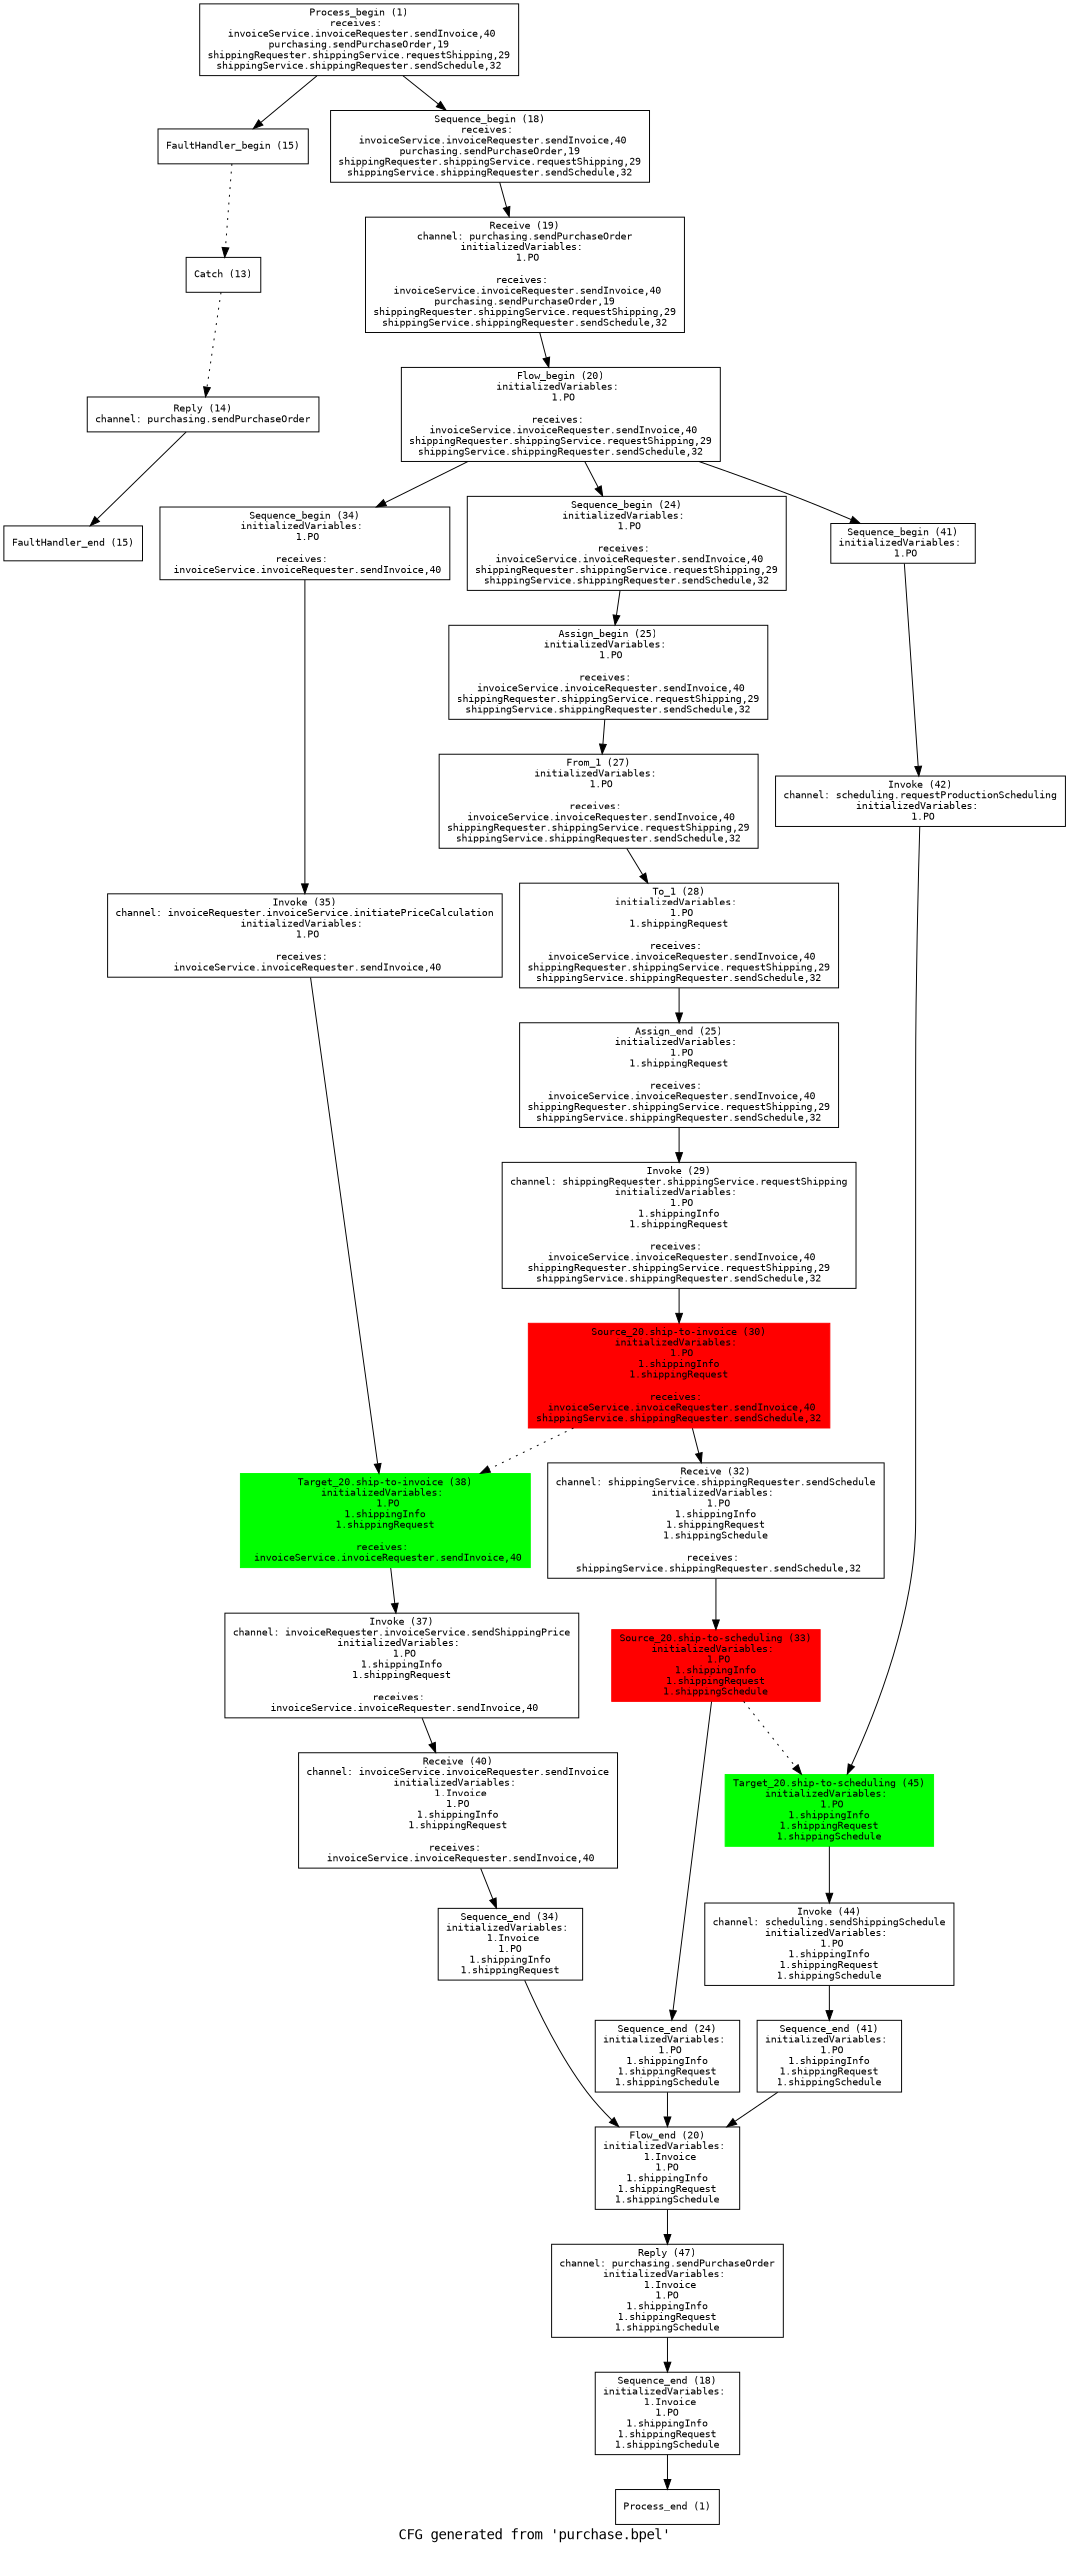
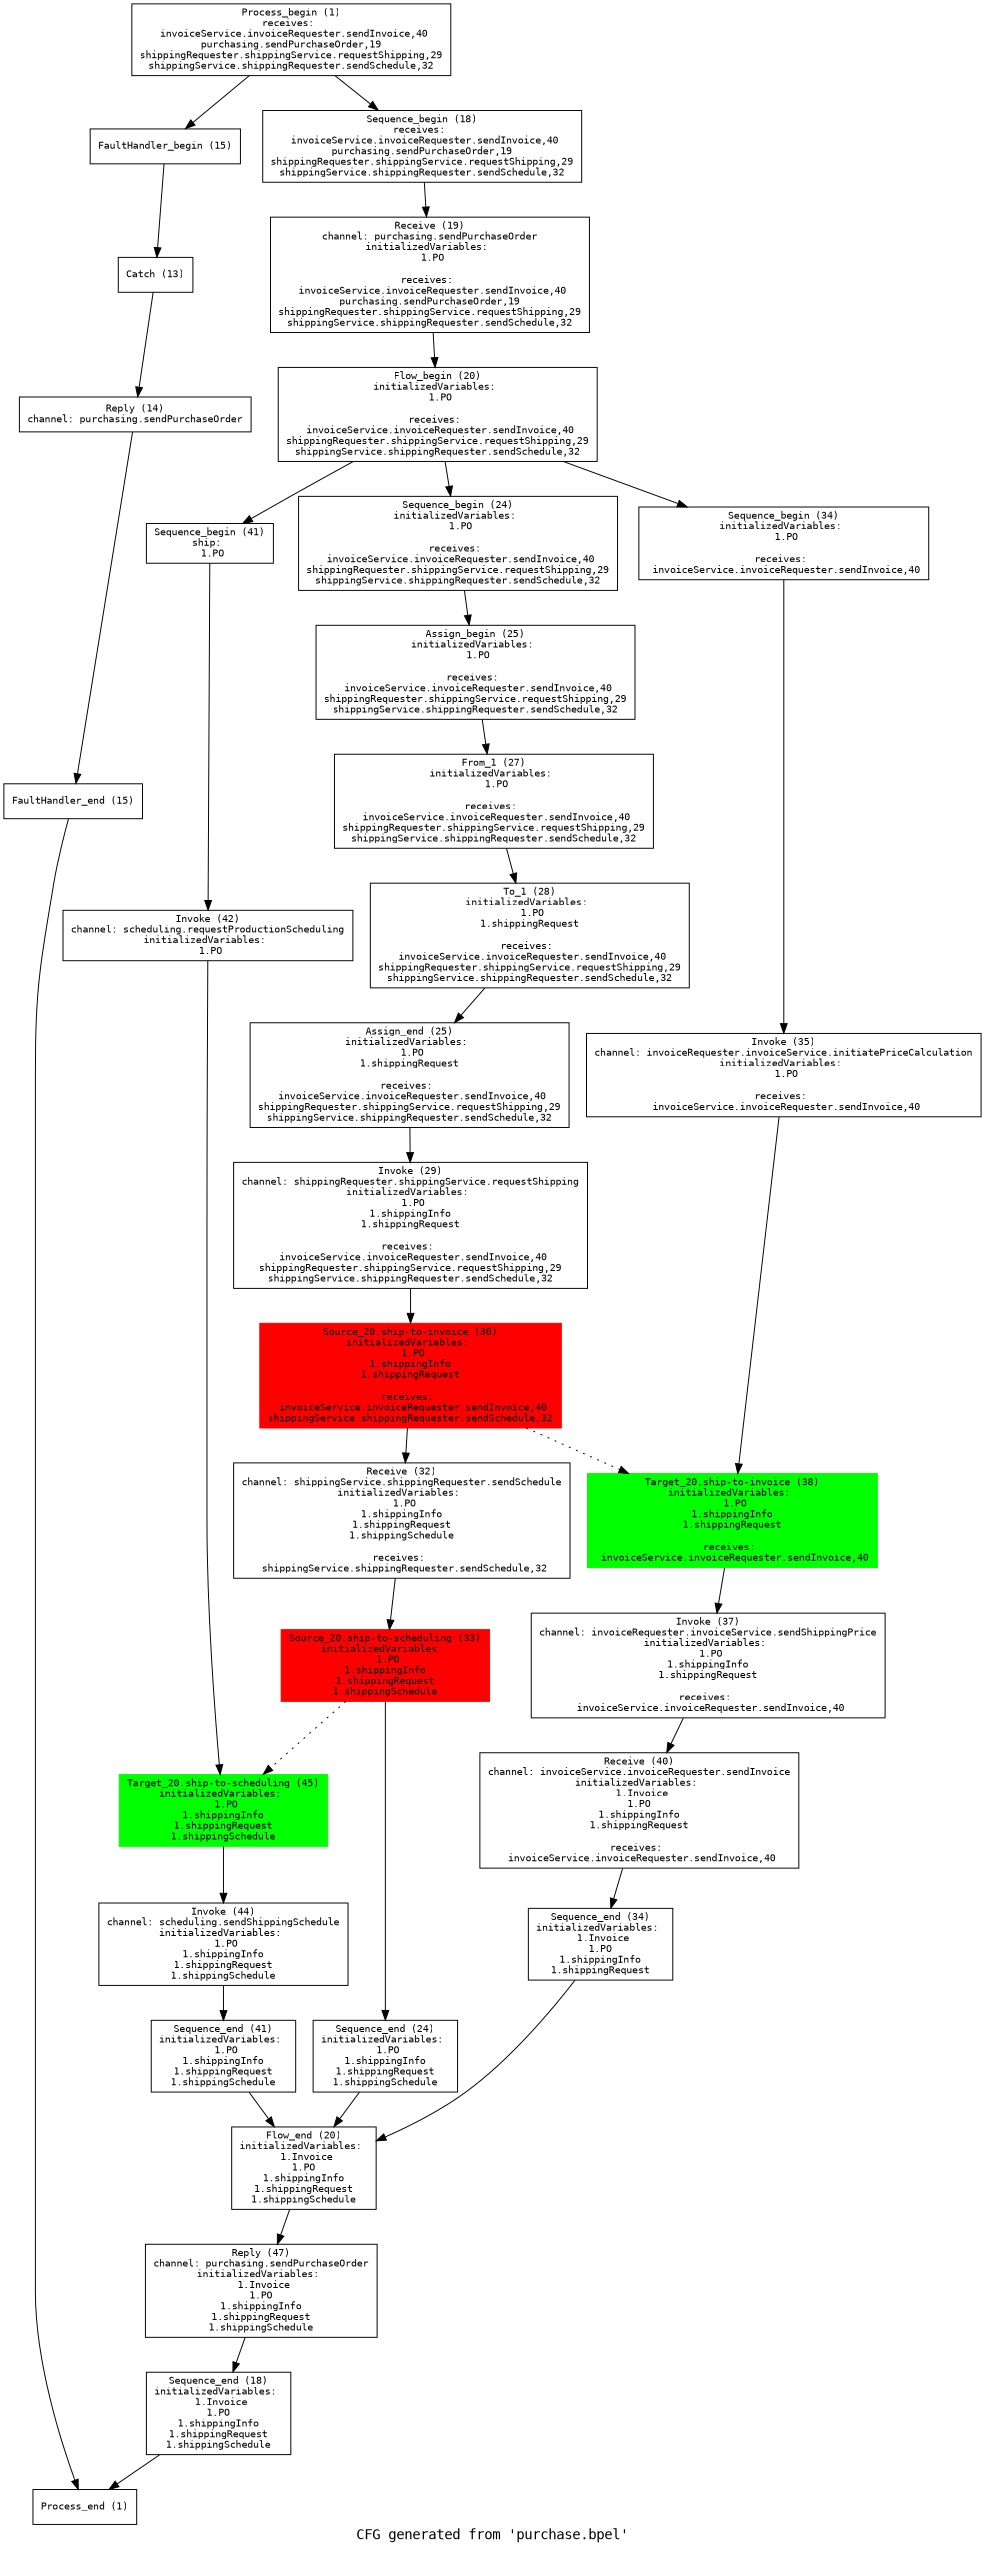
  digraph {
    fontname="DejaVu Sans Mono"
    label="CFG generated from 'purchase.bpel'"
    node [fontname="DejaVu Sans Mono" fontsize=10 shape=box]
    edge [fontname="DejaVu Sans Mono" fontsize=10]
    n1 [label="Process_begin (1)\nreceives: \n invoiceService.invoiceRequester.sendInvoice,40\npurchasing.sendPurchaseOrder,19\nshippingRequester.shippingService.requestShipping,29\nshippingService.shippingRequester.sendSchedule,32\n"]
    n2 [label="FaultHandler_begin (15)"]
    n3 [label="Sequence_begin (18)\nreceives: \n invoiceService.invoiceRequester.sendInvoice,40\npurchasing.sendPurchaseOrder,19\nshippingRequester.shippingService.requestShipping,29\nshippingService.shippingRequester.sendSchedule,32\n"]
    n4 [label="Catch (13)"]
    n5 [label="Receive (19)\nchannel: purchasing.sendPurchaseOrder\ninitializedVariables: \n 1.PO\n\nreceives: \n invoiceService.invoiceRequester.sendInvoice,40\npurchasing.sendPurchaseOrder,19\nshippingRequester.shippingService.requestShipping,29\nshippingService.shippingRequester.sendSchedule,32\n"]
    n6 [label="Reply (14)\nchannel: purchasing.sendPurchaseOrder"]
    n7 [label="Process_end (1)"]
    n8 [label="Flow_begin (20)\ninitializedVariables: \n 1.PO\n\nreceives: \n invoiceService.invoiceRequester.sendInvoice,40\nshippingRequester.shippingService.requestShipping,29\nshippingService.shippingRequester.sendSchedule,32\n"]
    n9 [label="FaultHandler_end (15)"]
    n10 [label="Sequence_begin (24)\ninitializedVariables: \n 1.PO\n\nreceives: \n invoiceService.invoiceRequester.sendInvoice,40\nshippingRequester.shippingService.requestShipping,29\nshippingService.shippingRequester.sendSchedule,32\n"]
    n11 [label="Sequence_begin (34)\ninitializedVariables: \n 1.PO\n\nreceives: \n invoiceService.invoiceRequester.sendInvoice,40\n"]
-   n12 [label="Sequence_begin (41)\ninitializedVariables: \n 1.PO\n"]
+   n12 [label="Sequence_begin (41)\nship: \n 1.PO\n"]
    n13 [label="Assign_begin (25)\ninitializedVariables: \n 1.PO\n\nreceives: \n invoiceService.invoiceRequester.sendInvoice,40\nshippingRequester.shippingService.requestShipping,29\nshippingService.shippingRequester.sendSchedule,32\n"]
    n14 [label="Invoke (35)\nchannel: invoiceRequester.invoiceService.initiatePriceCalculation\ninitializedVariables: \n 1.PO\n\nreceives: \n invoiceService.invoiceRequester.sendInvoice,40\n"]
    n15 [label="Invoke (42)\nchannel: scheduling.requestProductionScheduling\ninitializedVariables: \n 1.PO\n"]
    n16 [label="From_1 (27)\ninitializedVariables: \n 1.PO\n\nreceives: \n invoiceService.invoiceRequester.sendInvoice,40\nshippingRequester.shippingService.requestShipping,29\nshippingService.shippingRequester.sendSchedule,32\n"]
    n17 [color=green label="Target_20.ship-to-invoice (38)\ninitializedVariables: \n 1.PO\n1.shippingInfo\n1.shippingRequest\n\nreceives: \n invoiceService.invoiceRequester.sendInvoice,40\n" style=filled]
    n18 [color=green label="Target_20.ship-to-scheduling (45)\ninitializedVariables: \n 1.PO\n1.shippingInfo\n1.shippingRequest\n1.shippingSchedule\n" style=filled]
    n19 [label="To_1 (28)\ninitializedVariables: \n 1.PO\n1.shippingRequest\n\nreceives: \n invoiceService.invoiceRequester.sendInvoice,40\nshippingRequester.shippingService.requestShipping,29\nshippingService.shippingRequester.sendSchedule,32\n"]
    n20 [label="Assign_end (25)\ninitializedVariables: \n 1.PO\n1.shippingRequest\n\nreceives: \n invoiceService.invoiceRequester.sendInvoice,40\nshippingRequester.shippingService.requestShipping,29\nshippingService.shippingRequester.sendSchedule,32\n"]
    n21 [label="Invoke (29)\nchannel: shippingRequester.shippingService.requestShipping\ninitializedVariables: \n 1.PO\n1.shippingInfo\n1.shippingRequest\n\nreceives: \n invoiceService.invoiceRequester.sendInvoice,40\nshippingRequester.shippingService.requestShipping,29\nshippingService.shippingRequester.sendSchedule,32\n"]
    n22 [color=red label="Source_20.ship-to-invoice (30)\ninitializedVariables: \n 1.PO\n1.shippingInfo\n1.shippingRequest\n\nreceives: \n invoiceService.invoiceRequester.sendInvoice,40\nshippingService.shippingRequester.sendSchedule,32\n" style=filled]
    n23 [label="Receive (32)\nchannel: shippingService.shippingRequester.sendSchedule\ninitializedVariables: \n 1.PO\n1.shippingInfo\n1.shippingRequest\n1.shippingSchedule\n\nreceives: \n shippingService.shippingRequester.sendSchedule,32\n"]
    n24 [color=red label="Source_20.ship-to-scheduling (33)\ninitializedVariables: \n 1.PO\n1.shippingInfo\n1.shippingRequest\n1.shippingSchedule\n" style=filled]
    n25 [label="Invoke (37)\nchannel: invoiceRequester.invoiceService.sendShippingPrice\ninitializedVariables: \n 1.PO\n1.shippingInfo\n1.shippingRequest\n\nreceives: \n invoiceService.invoiceRequester.sendInvoice,40\n"]
    n26 [label="Sequence_end (24)\ninitializedVariables: \n 1.PO\n1.shippingInfo\n1.shippingRequest\n1.shippingSchedule\n"]
    n27 [label="Receive (40)\nchannel: invoiceService.invoiceRequester.sendInvoice\ninitializedVariables: \n 1.Invoice\n1.PO\n1.shippingInfo\n1.shippingRequest\n\nreceives: \n invoiceService.invoiceRequester.sendInvoice,40\n"]
    n28 [label="Flow_end (20)\ninitializedVariables: \n 1.Invoice\n1.PO\n1.shippingInfo\n1.shippingRequest\n1.shippingSchedule\n"]
    n29 [label="Invoke (44)\nchannel: scheduling.sendShippingSchedule\ninitializedVariables: \n 1.PO\n1.shippingInfo\n1.shippingRequest\n1.shippingSchedule\n"]
    n30 [label="Reply (47)\nchannel: purchasing.sendPurchaseOrder\ninitializedVariables: \n 1.Invoice\n1.PO\n1.shippingInfo\n1.shippingRequest\n1.shippingSchedule\n"]
    n31 [label="Sequence_end (41)\ninitializedVariables: \n 1.PO\n1.shippingInfo\n1.shippingRequest\n1.shippingSchedule\n"]
    n32 [label="Sequence_end (18)\ninitializedVariables: \n 1.Invoice\n1.PO\n1.shippingInfo\n1.shippingRequest\n1.shippingSchedule\n"]
    n33 [label="Sequence_end (34)\ninitializedVariables: \n 1.Invoice\n1.PO\n1.shippingInfo\n1.shippingRequest\n"]
    n1 -> n2
    n1 -> n3
-   n2 -> n4 [style=dotted]
+   n2 -> n4
    n3 -> n5
-   n4 -> n6 [style=dotted]
+   n4 -> n6
    n5 -> n8
    n6 -> n9
    n8 -> n10
    n8 -> n11
    n8 -> n12
+   n9 -> n7
    n10 -> n13
    n11 -> n14
    n12 -> n15
    n13 -> n16
    n14 -> n17
    n15 -> n18
    n16 -> n19
    n17 -> n25
    n18 -> n29
    n19 -> n20
    n20 -> n21
    n21 -> n22
    n22 -> n17 [style=dotted]
    n22 -> n23
    n23 -> n24
    n24 -> n18 [style=dotted]
    n24 -> n26
    n25 -> n27
    n26 -> n28
    n27 -> n33
    n28 -> n30
    n29 -> n31
    n30 -> n32
    n31 -> n28
    n32 -> n7
    n33 -> n28
  }
